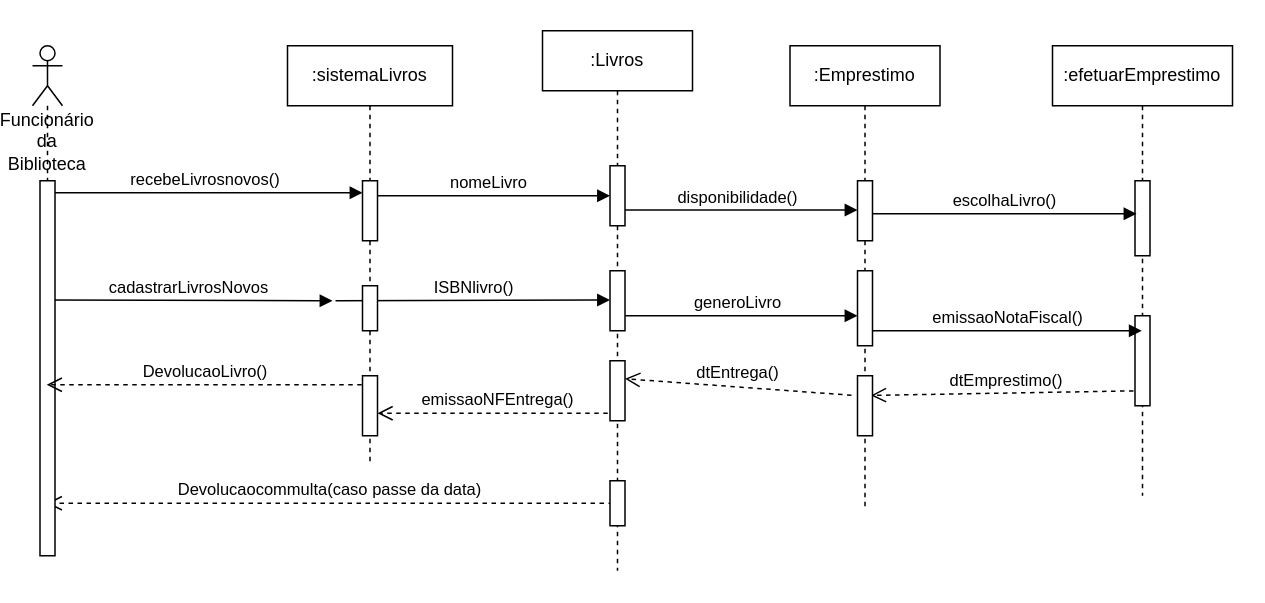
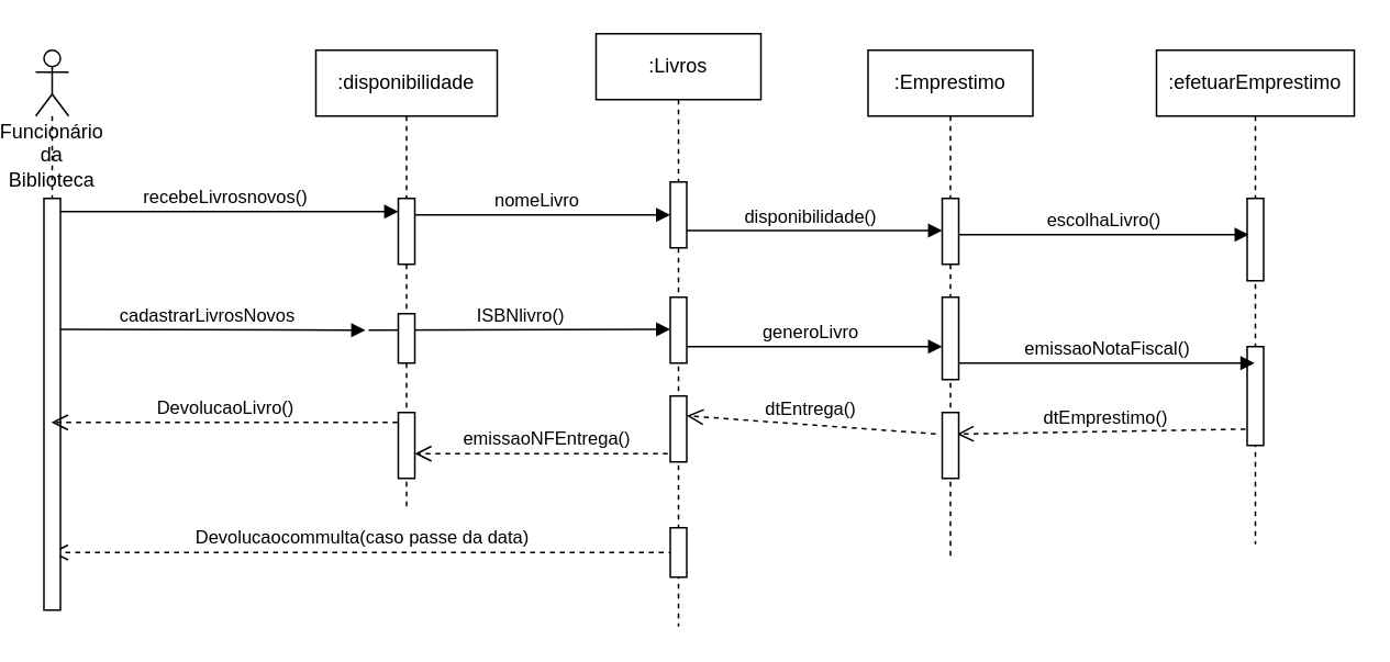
  <mxCell id="0" />
  <mxCell id="1" parent="0" />
  <mxCell id="2" value="Devolucaocommulta(caso passe da data)" style="html=1;verticalAlign=bottom;endArrow=open;dashed=1;endSize=8;exitX=0.2;exitY=0.267;exitDx=0;exitDy=0;exitPerimeter=0;" edge="1" parent="1"><mxGeometry relative="1" as="geometry"><mxPoint x="407" y="335.01" as="sourcePoint" /><mxPoint x="29.5" y="335.01" as="targetPoint" /></mxGeometry></mxCell>
  <mxCell id="3" value="emissaoNFEntrega()" style="html=1;verticalAlign=bottom;endArrow=open;dashed=1;endSize=8;" edge="1" parent="1" source="17"><mxGeometry relative="1" as="geometry"><mxPoint x="409.5" y="275" as="sourcePoint" /><mxPoint x="250" y="275" as="targetPoint" /></mxGeometry></mxCell>
  <mxCell id="4" value="dtEmprestimo()" style="html=1;verticalAlign=bottom;endArrow=open;dashed=1;endSize=8;exitX=0.5;exitY=0.833;exitDx=0;exitDy=0;exitPerimeter=0;entryX=0.54;entryY=0.752;entryDx=0;entryDy=0;entryPerimeter=0;" edge="1" parent="1" source="28" target="22"><mxGeometry relative="1" as="geometry"><mxPoint x="750" y="270" as="sourcePoint" /><mxPoint x="580" y="270" as="targetPoint" /></mxGeometry></mxCell>
  <mxCell id="5" value="disponibilidade()" style="html=1;verticalAlign=bottom;endArrow=block;" edge="1" parent="1"><mxGeometry width="80" relative="1" as="geometry"><mxPoint x="410" y="139.5" as="sourcePoint" /><mxPoint x="570" y="139.5" as="targetPoint" /></mxGeometry></mxCell>
  <mxCell id="6" value="generoLivro" style="html=1;verticalAlign=bottom;endArrow=block;" edge="1" parent="1"><mxGeometry width="80" relative="1" as="geometry"><mxPoint x="410" y="210" as="sourcePoint" /><mxPoint x="570" y="210" as="targetPoint" /></mxGeometry></mxCell>
  <mxCell id="7" value="ISBNlivro()" style="html=1;verticalAlign=bottom;endArrow=block;" edge="1" parent="1"><mxGeometry width="80" relative="1" as="geometry"><mxPoint x="222" y="200" as="sourcePoint" /><mxPoint x="405" y="199.5" as="targetPoint" /></mxGeometry></mxCell>
  <mxCell id="8" value="nomeLivro" style="html=1;verticalAlign=bottom;endArrow=block;exitX=0.2;exitY=0.25;exitDx=0;exitDy=0;exitPerimeter=0;" edge="1" parent="1" source="14" target="18"><mxGeometry width="80" relative="1" as="geometry"><mxPoint x="270" y="128" as="sourcePoint" /><mxPoint x="400" y="128" as="targetPoint" /></mxGeometry></mxCell>
  <mxCell id="9" value="cadastrarLivrosNovos" style="html=1;verticalAlign=bottom;endArrow=block;" edge="1" parent="1"><mxGeometry width="80" relative="1" as="geometry"><mxPoint x="29.5" y="199.5" as="sourcePoint" /><mxPoint x="220" y="200" as="targetPoint" /></mxGeometry></mxCell>
  <mxCell id="10" value="recebeLivrosnovos()" style="html=1;verticalAlign=bottom;endArrow=block;entryX=0;entryY=0.2;entryDx=0;entryDy=0;entryPerimeter=0;" edge="1" parent="1" source="11" target="14"><mxGeometry width="80" relative="1" as="geometry"><mxPoint x="70" y="130" as="sourcePoint" /><mxPoint x="170" y="133" as="targetPoint" /></mxGeometry></mxCell>
  <mxCell id="11" value="Funcionário da Biblioteca" style="shape=umlLifeline;participant=umlActor;perimeter=lifelinePerimeter;whiteSpace=wrap;html=1;container=1;collapsible=0;recursiveResize=0;verticalAlign=top;spacingTop=36;outlineConnect=0;" parent="1" vertex="1"><mxGeometry x="20" y="30" width="20" height="340" as="geometry" /></mxCell>
  <mxCell id="12" value="" style="html=1;points=[];perimeter=orthogonalPerimeter;" vertex="1" parent="11"><mxGeometry x="5" y="90" width="10" height="250" as="geometry" /></mxCell>
- <mxCell id="13" value=":sistemaLivros" style="shape=umlLifeline;perimeter=lifelinePerimeter;whiteSpace=wrap;html=1;container=1;collapsible=0;recursiveResize=0;outlineConnect=0;" vertex="1" parent="1"><mxGeometry x="190" y="30" width="110" height="280" as="geometry" /></mxCell>
+ <mxCell id="13" value=":disponibilidade" style="shape=umlLifeline;perimeter=lifelinePerimeter;whiteSpace=wrap;html=1;container=1;collapsible=0;recursiveResize=0;outlineConnect=0;" vertex="1" parent="1"><mxGeometry x="190" y="30" width="110" height="280" as="geometry" /></mxCell>
  <mxCell id="14" value="" style="html=1;points=[];perimeter=orthogonalPerimeter;" vertex="1" parent="13"><mxGeometry x="50" y="90" width="10" height="40" as="geometry" /></mxCell>
  <mxCell id="15" value="" style="html=1;points=[];perimeter=orthogonalPerimeter;" vertex="1" parent="13"><mxGeometry x="50" y="160" width="10" height="30" as="geometry" /></mxCell>
  <mxCell id="16" value="" style="html=1;points=[];perimeter=orthogonalPerimeter;" vertex="1" parent="13"><mxGeometry x="50" y="220" width="10" height="40" as="geometry" /></mxCell>
  <mxCell id="17" value=":Livros" style="shape=umlLifeline;perimeter=lifelinePerimeter;whiteSpace=wrap;html=1;container=1;collapsible=0;recursiveResize=0;outlineConnect=0;" vertex="1" parent="1"><mxGeometry x="360" y="20" width="100" height="360" as="geometry" /></mxCell>
  <mxCell id="18" value="" style="html=1;points=[];perimeter=orthogonalPerimeter;" vertex="1" parent="17"><mxGeometry x="45" y="90" width="10" height="40" as="geometry" /></mxCell>
  <mxCell id="19" value="" style="html=1;points=[];perimeter=orthogonalPerimeter;" vertex="1" parent="17"><mxGeometry x="45" y="160" width="10" height="40" as="geometry" /></mxCell>
  <mxCell id="20" value="" style="html=1;points=[];perimeter=orthogonalPerimeter;" vertex="1" parent="17"><mxGeometry x="45" y="220" width="10" height="40" as="geometry" /></mxCell>
  <mxCell id="21" value="" style="html=1;points=[];perimeter=orthogonalPerimeter;" vertex="1" parent="17"><mxGeometry x="45" y="300" width="10" height="30" as="geometry" /></mxCell>
  <mxCell id="22" value=":Emprestimo" style="shape=umlLifeline;perimeter=lifelinePerimeter;whiteSpace=wrap;html=1;container=1;collapsible=0;recursiveResize=0;outlineConnect=0;" vertex="1" parent="1"><mxGeometry x="525" y="30" width="100" height="310" as="geometry" /></mxCell>
  <mxCell id="23" value="" style="html=1;points=[];perimeter=orthogonalPerimeter;" vertex="1" parent="22"><mxGeometry x="45" y="150" width="10" height="50" as="geometry" /></mxCell>
  <mxCell id="24" value="" style="html=1;points=[];perimeter=orthogonalPerimeter;" vertex="1" parent="22"><mxGeometry x="45" y="90" width="10" height="40" as="geometry" /></mxCell>
  <mxCell id="25" value="" style="html=1;points=[];perimeter=orthogonalPerimeter;" vertex="1" parent="22"><mxGeometry x="45" y="220" width="10" height="40" as="geometry" /></mxCell>
  <mxCell id="26" value=":efetuarEmprestimo" style="shape=umlLifeline;perimeter=lifelinePerimeter;whiteSpace=wrap;html=1;container=1;collapsible=0;recursiveResize=0;outlineConnect=0;" vertex="1" parent="1"><mxGeometry x="700" y="30" width="120" height="300" as="geometry" /></mxCell>
  <mxCell id="27" value="" style="html=1;points=[];perimeter=orthogonalPerimeter;" vertex="1" parent="26"><mxGeometry x="55" y="90" width="10" height="50" as="geometry" /></mxCell>
  <mxCell id="28" value="" style="html=1;points=[];perimeter=orthogonalPerimeter;" vertex="1" parent="26"><mxGeometry x="55" y="180" width="10" height="60" as="geometry" /></mxCell>
  <mxCell id="29" value="escolhaLivro()" style="html=1;verticalAlign=bottom;endArrow=block;entryX=0.1;entryY=0.44;entryDx=0;entryDy=0;entryPerimeter=0;" edge="1" parent="1" target="27"><mxGeometry width="80" relative="1" as="geometry"><mxPoint x="580" y="142" as="sourcePoint" /><mxPoint x="750" y="140" as="targetPoint" /></mxGeometry></mxCell>
  <mxCell id="30" value="emissaoNotaFiscal()" style="html=1;verticalAlign=bottom;endArrow=block;" edge="1" parent="1"><mxGeometry width="80" relative="1" as="geometry"><mxPoint x="580" y="220" as="sourcePoint" /><mxPoint x="759.5" y="220" as="targetPoint" /></mxGeometry></mxCell>
  <mxCell id="31" value="dtEntrega()" style="html=1;verticalAlign=bottom;endArrow=open;dashed=1;endSize=8;entryX=1;entryY=0.3;entryDx=0;entryDy=0;entryPerimeter=0;exitX=-0.4;exitY=0.325;exitDx=0;exitDy=0;exitPerimeter=0;" edge="1" parent="1" source="25" target="20"><mxGeometry relative="1" as="geometry"><mxPoint x="595" y="279.98" as="sourcePoint" /><mxPoint x="415" y="280" as="targetPoint" /></mxGeometry></mxCell>
  <mxCell id="32" value="DevolucaoLivro()" style="html=1;verticalAlign=bottom;endArrow=open;dashed=1;endSize=8;" edge="1" parent="1"><mxGeometry relative="1" as="geometry"><mxPoint x="239.5" y="256" as="sourcePoint" /><mxPoint x="29.5" y="256" as="targetPoint" /></mxGeometry></mxCell>
